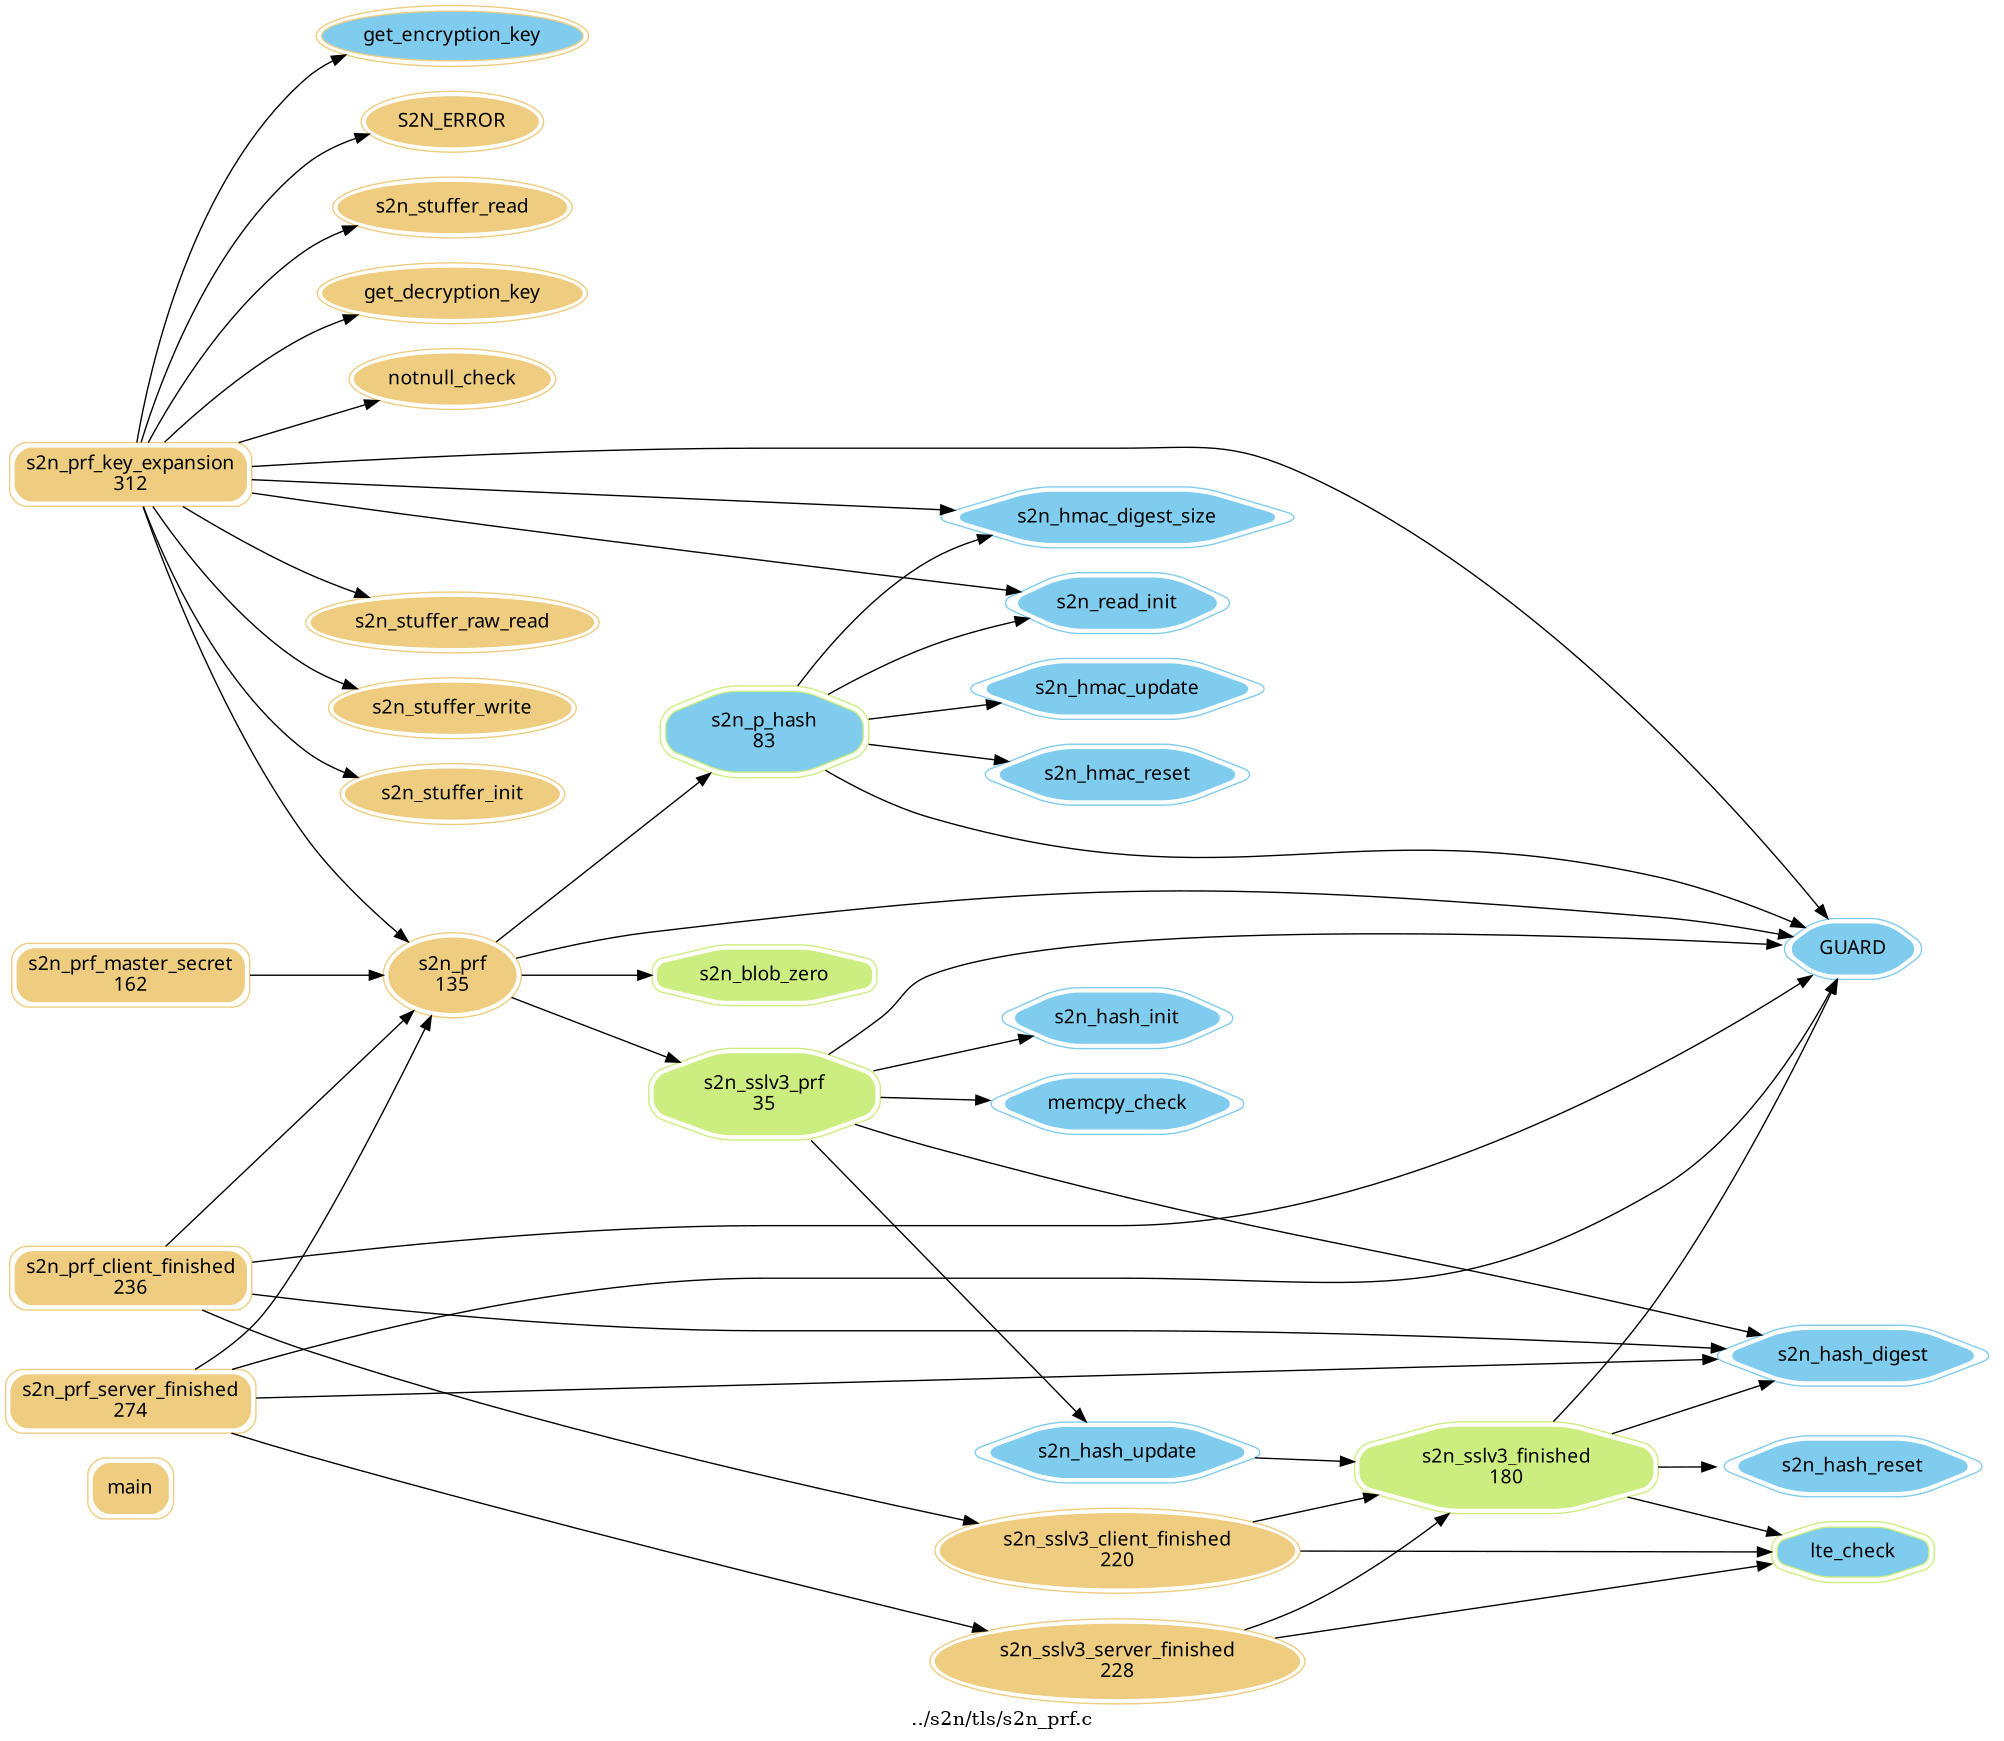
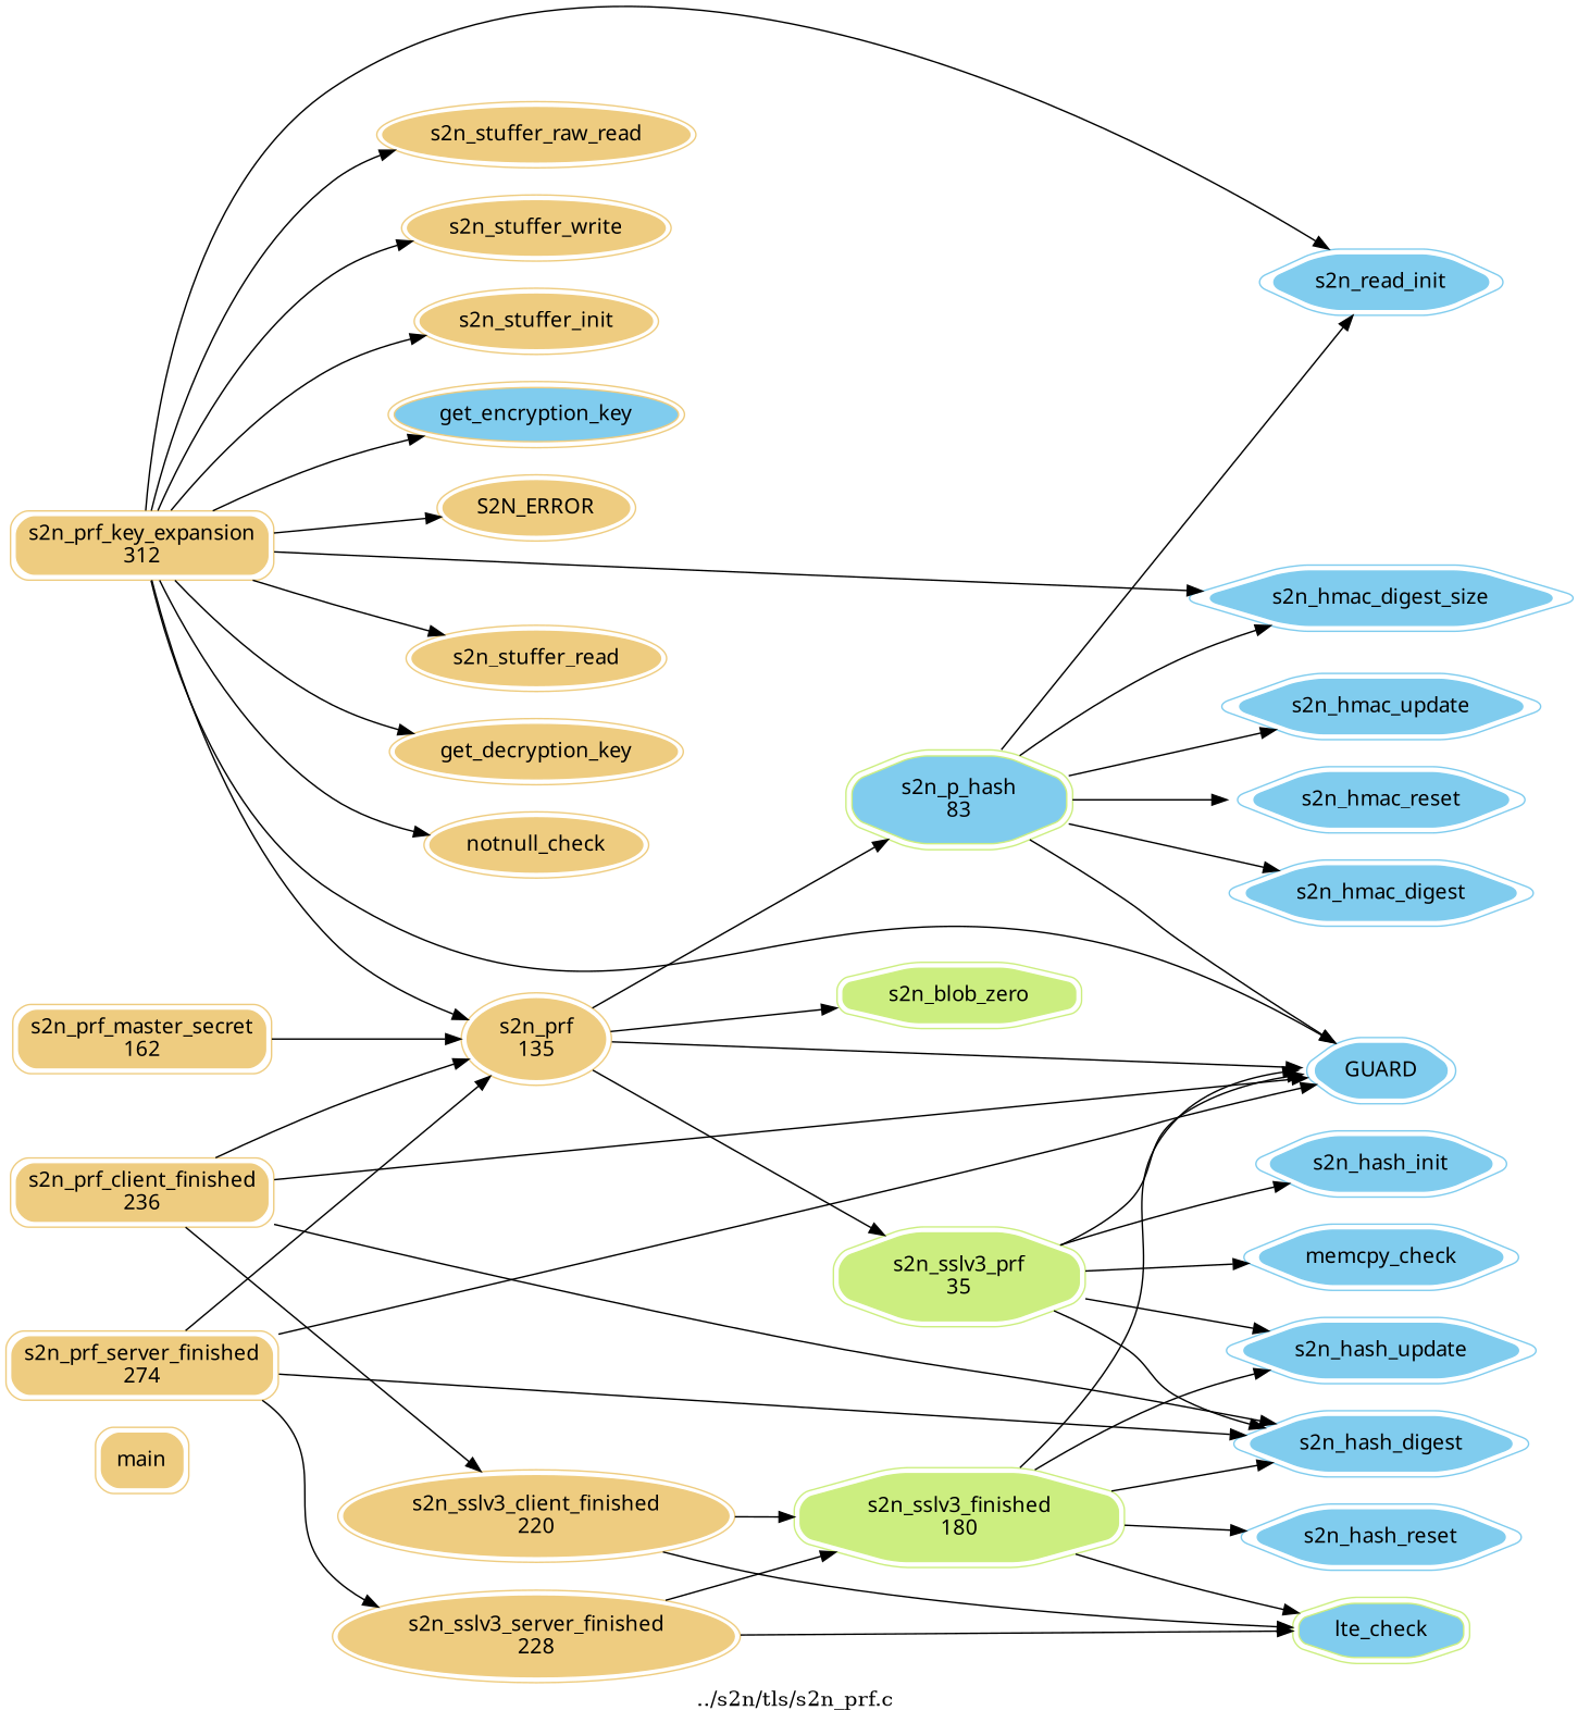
  digraph {
    label="../s2n/tls/s2n_prf.c"
    rankdir=LR
    node [color="#eecc80" fontname="Vera Sans Mono" peripheries=2 shape=ellipse style="filled,rounded"]
    edge [color="#000000"]
    main [shape=box]
    n2 [label="s2n_prf\n135"]
    n3 [color="#80ccee" label=GUARD shape=hexagon]
    n4 [color="#ccee80" label=s2n_blob_zero shape=octagon]
    n5 [color="#ccee80" fillcolor="#80ccee" label="s2n_p_hash\n83" shape=octagon]
    n6 [color="#ccee80" label="s2n_sslv3_prf\n35" shape=octagon]
    n7 [color="#80ccee" label=s2n_hmac_reset shape=hexagon]
    n8 [color="#80ccee" label=s2n_hmac_digest_size shape=hexagon]
    n9 [color="#80ccee" label=s2n_read_init shape=hexagon]
+   n10 [color="#80ccee" label=s2n_hmac_digest shape=hexagon]
    n11 [color="#80ccee" label=s2n_hmac_update shape=hexagon]
    n12 [color="#80ccee" label=s2n_hash_update shape=hexagon]
    n13 [color="#80ccee" label=s2n_hash_digest shape=hexagon]
    n14 [color="#80ccee" label=s2n_hash_init shape=hexagon]
    n15 [color="#80ccee" label=memcpy_check shape=hexagon]
    n16 [label="s2n_prf_master_secret\n162" shape=box]
    n17 [label=s2n_stuffer_raw_read]
    n18 [label=s2n_stuffer_write]
    n19 [label=s2n_stuffer_init]
    n20 [label="s2n_sslv3_client_finished\n220"]
    n21 [color="#ccee80" label="s2n_sslv3_finished\n180" shape=octagon]
    n22 [color="#ccee80" fillcolor="#80ccee" label=lte_check shape=octagon]
    n23 [color="#80ccee" label=s2n_hash_reset shape=hexagon]
    n24 [label="s2n_sslv3_server_finished\n228"]
    n25 [fillcolor="#80ccee" label=get_encryption_key]
    n26 [label="s2n_prf_key_expansion\n312" shape=box]
    n27 [label=S2N_ERROR]
    n28 [label=s2n_stuffer_read]
    n29 [label=get_decryption_key]
    n30 [label=notnull_check]
    n31 [label="s2n_prf_client_finished\n236" shape=box]
    n32 [label="s2n_prf_server_finished\n274" shape=box]
    n2 -> n3
    n2 -> n4
    n2 -> n5
    n2 -> n6
    n5 -> n3
    n5 -> n7
    n5 -> n8
    n5 -> n9
+   n5 -> n10
    n5 -> n11
    n6 -> n3
    n6 -> n12
    n6 -> n13
    n6 -> n14
    n6 -> n15
    n16 -> n2
    n20 -> n21
    n20 -> n22
    n21 -> n3
-   n12 -> n21
+   n21 -> n12
    n21 -> n13
    n21 -> n22
    n21 -> n23
    n24 -> n21
    n24 -> n22
    n26 -> n2
    n26 -> n3
    n26 -> n8
    n26 -> n9
    n26 -> n17
    n26 -> n18
    n26 -> n19
    n26 -> n25
    n26 -> n27
    n26 -> n28
    n26 -> n29
    n26 -> n30
    n31 -> n2
    n31 -> n3
    n31 -> n13
    n31 -> n20
    n32 -> n2
    n32 -> n3
    n32 -> n13
    n32 -> n24
  }
